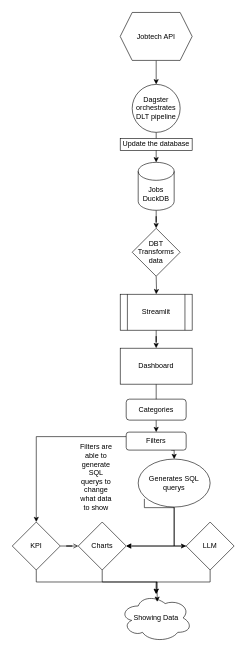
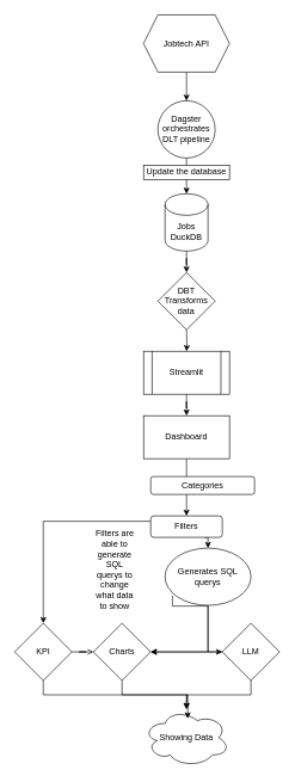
  <mxCell id="0" />
  <mxCell id="1" parent="0" />
  <mxCell id="2" value="" style="edgeStyle=orthogonalEdgeStyle;rounded=0;orthogonalLoop=1;jettySize=auto;html=1;" edge="1" parent="1" source="3" target="6"><mxGeometry relative="1" as="geometry" /></mxCell>
  <mxCell id="3" value="Dagster&lt;div&gt;orchestrates&lt;/div&gt;&lt;div&gt;DLT pipeline&lt;/div&gt;" style="ellipse;whiteSpace=wrap;html=1;aspect=fixed;" vertex="1" parent="1"><mxGeometry x="220" y="140" width="80" height="80" as="geometry" /></mxCell>
  <mxCell id="4" value="" style="edgeStyle=orthogonalEdgeStyle;rounded=0;orthogonalLoop=1;jettySize=auto;html=1;" edge="1" parent="1" target="9"><mxGeometry relative="1" as="geometry"><mxPoint x="260" y="460" as="sourcePoint" /></mxGeometry></mxCell>
  <mxCell id="5" value="" style="edgeStyle=orthogonalEdgeStyle;rounded=0;orthogonalLoop=1;jettySize=auto;html=1;" edge="1" parent="1" source="6" target="26"><mxGeometry relative="1" as="geometry" /></mxCell>
  <mxCell id="6" value="Jobs&lt;div&gt;DuckDB&lt;/div&gt;" style="shape=cylinder3;whiteSpace=wrap;html=1;boundedLbl=1;backgroundOutline=1;size=15;" vertex="1" parent="1"><mxGeometry x="230" y="270" width="60" height="80" as="geometry" /></mxCell>
  <mxCell id="7" value="Update the database" style="whiteSpace=wrap;html=1;" vertex="1" parent="1"><mxGeometry x="200" y="230" width="120" height="20" as="geometry" /></mxCell>
  <mxCell id="8" value="" style="edgeStyle=orthogonalEdgeStyle;rounded=0;orthogonalLoop=1;jettySize=auto;html=1;" edge="1" parent="1" source="9" target="11"><mxGeometry relative="1" as="geometry" /></mxCell>
  <mxCell id="9" value="Streamlit" style="shape=process;whiteSpace=wrap;html=1;backgroundOutline=1;" vertex="1" parent="1"><mxGeometry x="200" y="490" width="120" height="60" as="geometry" /></mxCell>
  <mxCell id="10" value="" style="edgeStyle=orthogonalEdgeStyle;rounded=0;orthogonalLoop=1;jettySize=auto;html=1;" edge="1" parent="1" source="11" target="21"><mxGeometry relative="1" as="geometry" /></mxCell>
  <mxCell id="11" value="Dashboard" style="rounded=0;whiteSpace=wrap;html=1;" vertex="1" parent="1"><mxGeometry x="200" y="580" width="120" height="60" as="geometry" /></mxCell>
  <mxCell id="12" value="Charts" style="rhombus;whiteSpace=wrap;html=1;" vertex="1" parent="1"><mxGeometry x="130" y="870" width="80" height="80" as="geometry" /></mxCell>
  <mxCell id="13" value="" style="edgeStyle=orthogonalEdgeStyle;rounded=0;orthogonalLoop=1;jettySize=auto;html=1;endArrow=open;" edge="1" parent="1" source="14" target="12"><mxGeometry relative="1" as="geometry" /></mxCell>
  <mxCell id="14" value="KPI" style="rhombus;whiteSpace=wrap;html=1;" vertex="1" parent="1"><mxGeometry x="20" y="870" width="80" height="80" as="geometry" /></mxCell>
  <mxCell id="15" style="edgeStyle=orthogonalEdgeStyle;rounded=0;orthogonalLoop=1;jettySize=auto;html=1;" edge="1" parent="1" source="17" target="22"><mxGeometry relative="1" as="geometry" /></mxCell>
  <mxCell id="16" value="" style="edgeStyle=orthogonalEdgeStyle;rounded=0;orthogonalLoop=1;jettySize=auto;html=1;" edge="1" parent="1" source="17" target="12"><mxGeometry relative="1" as="geometry" /></mxCell>
  <mxCell id="17" value="LLM" style="rhombus;whiteSpace=wrap;html=1;" vertex="1" parent="1"><mxGeometry x="310" y="870" width="80" height="80" as="geometry" /></mxCell>
- <mxCell id="18" value="Categories" style="rounded=1;whiteSpace=wrap;html=1;" vertex="1" parent="1"><mxGeometry x="210" y="665" width="100" height="35" as="geometry" /></mxCell>
+ <mxCell id="18" value="Categories" style="rounded=1;whiteSpace=wrap;html=1;" vertex="1" parent="1"><mxGeometry x="210" y="665" width="145" height="25" as="geometry" /></mxCell>
  <mxCell id="19" style="edgeStyle=orthogonalEdgeStyle;rounded=0;orthogonalLoop=1;jettySize=auto;html=1;entryX=0.5;entryY=0;entryDx=0;entryDy=0;exitX=0.75;exitY=1;exitDx=0;exitDy=0;" edge="1" parent="1" source="21" target="29"><mxGeometry relative="1" as="geometry"><mxPoint x="260" y="750" as="sourcePoint" /><mxPoint x="350" y="780" as="targetPoint" /></mxGeometry></mxCell>
  <mxCell id="20" style="edgeStyle=orthogonalEdgeStyle;rounded=0;orthogonalLoop=1;jettySize=auto;html=1;entryX=0.5;entryY=0;entryDx=0;entryDy=0;exitX=0;exitY=0.25;exitDx=0;exitDy=0;" edge="1" parent="1" source="21" target="14"><mxGeometry relative="1" as="geometry" /></mxCell>
  <mxCell id="21" value="Filters" style="rounded=1;whiteSpace=wrap;html=1;" vertex="1" parent="1"><mxGeometry x="210" y="720" width="100" height="30" as="geometry" /></mxCell>
  <mxCell id="22" value="Showing Data" style="ellipse;shape=cloud;whiteSpace=wrap;html=1;" vertex="1" parent="1"><mxGeometry x="200" y="990" width="120" height="80" as="geometry" /></mxCell>
  <mxCell id="23" style="edgeStyle=orthogonalEdgeStyle;rounded=0;orthogonalLoop=1;jettySize=auto;html=1;entryX=0.514;entryY=0.163;entryDx=0;entryDy=0;entryPerimeter=0;" edge="1" parent="1" source="12" target="22"><mxGeometry relative="1" as="geometry" /></mxCell>
  <mxCell id="24" value="" style="edgeStyle=orthogonalEdgeStyle;rounded=0;orthogonalLoop=1;jettySize=auto;html=1;" edge="1" parent="1" source="25" target="3"><mxGeometry relative="1" as="geometry" /></mxCell>
  <mxCell id="25" value="Jobtech API" style="shape=hexagon;perimeter=hexagonPerimeter2;whiteSpace=wrap;html=1;fixedSize=1;" vertex="1" parent="1"><mxGeometry x="200" y="20" width="120" height="80" as="geometry" /></mxCell>
  <mxCell id="26" value="DBT&lt;div&gt;&lt;span style=&quot;background-color: transparent; color: light-dark(rgb(0, 0, 0), rgb(255, 255, 255));&quot;&gt;Transforms&lt;/span&gt;&lt;/div&gt;&lt;div&gt;&lt;span style=&quot;background-color: transparent; color: light-dark(rgb(0, 0, 0), rgb(255, 255, 255));&quot;&gt;data&lt;/span&gt;&lt;/div&gt;" style="rhombus;whiteSpace=wrap;html=1;" vertex="1" parent="1"><mxGeometry x="220" y="380" width="80" height="80" as="geometry" /></mxCell>
  <mxCell id="27" style="edgeStyle=orthogonalEdgeStyle;rounded=0;orthogonalLoop=1;jettySize=auto;html=1;entryX=0;entryY=0.5;entryDx=0;entryDy=0;" edge="1" parent="1" source="29" target="17"><mxGeometry relative="1" as="geometry" /></mxCell>
  <mxCell id="28" style="edgeStyle=orthogonalEdgeStyle;rounded=0;orthogonalLoop=1;jettySize=auto;html=1;entryX=1;entryY=0.5;entryDx=0;entryDy=0;exitX=0.086;exitY=0.829;exitDx=0;exitDy=0;exitPerimeter=0;" edge="1" parent="1" source="29" target="12"><mxGeometry relative="1" as="geometry"><Array as="points"><mxPoint x="290" y="846" /><mxPoint x="290" y="910" /></Array></mxGeometry></mxCell>
  <mxCell id="29" value="Generates SQL querys" style="ellipse;whiteSpace=wrap;html=1;" vertex="1" parent="1"><mxGeometry x="230" y="765" width="120" height="80" as="geometry" /></mxCell>
  <mxCell id="30" style="edgeStyle=orthogonalEdgeStyle;rounded=0;orthogonalLoop=1;jettySize=auto;html=1;exitX=0.5;exitY=1;exitDx=0;exitDy=0;" edge="1" parent="1" source="14"><mxGeometry relative="1" as="geometry"><mxPoint x="260" y="990" as="targetPoint" /></mxGeometry></mxCell>
  <mxCell id="31" value="Filters are able to generate SQL querys to change what data to show" style="text;html=1;align=center;verticalAlign=middle;whiteSpace=wrap;rounded=0;" vertex="1" parent="1"><mxGeometry x="130" y="780" width="60" height="30" as="geometry" /></mxCell>
